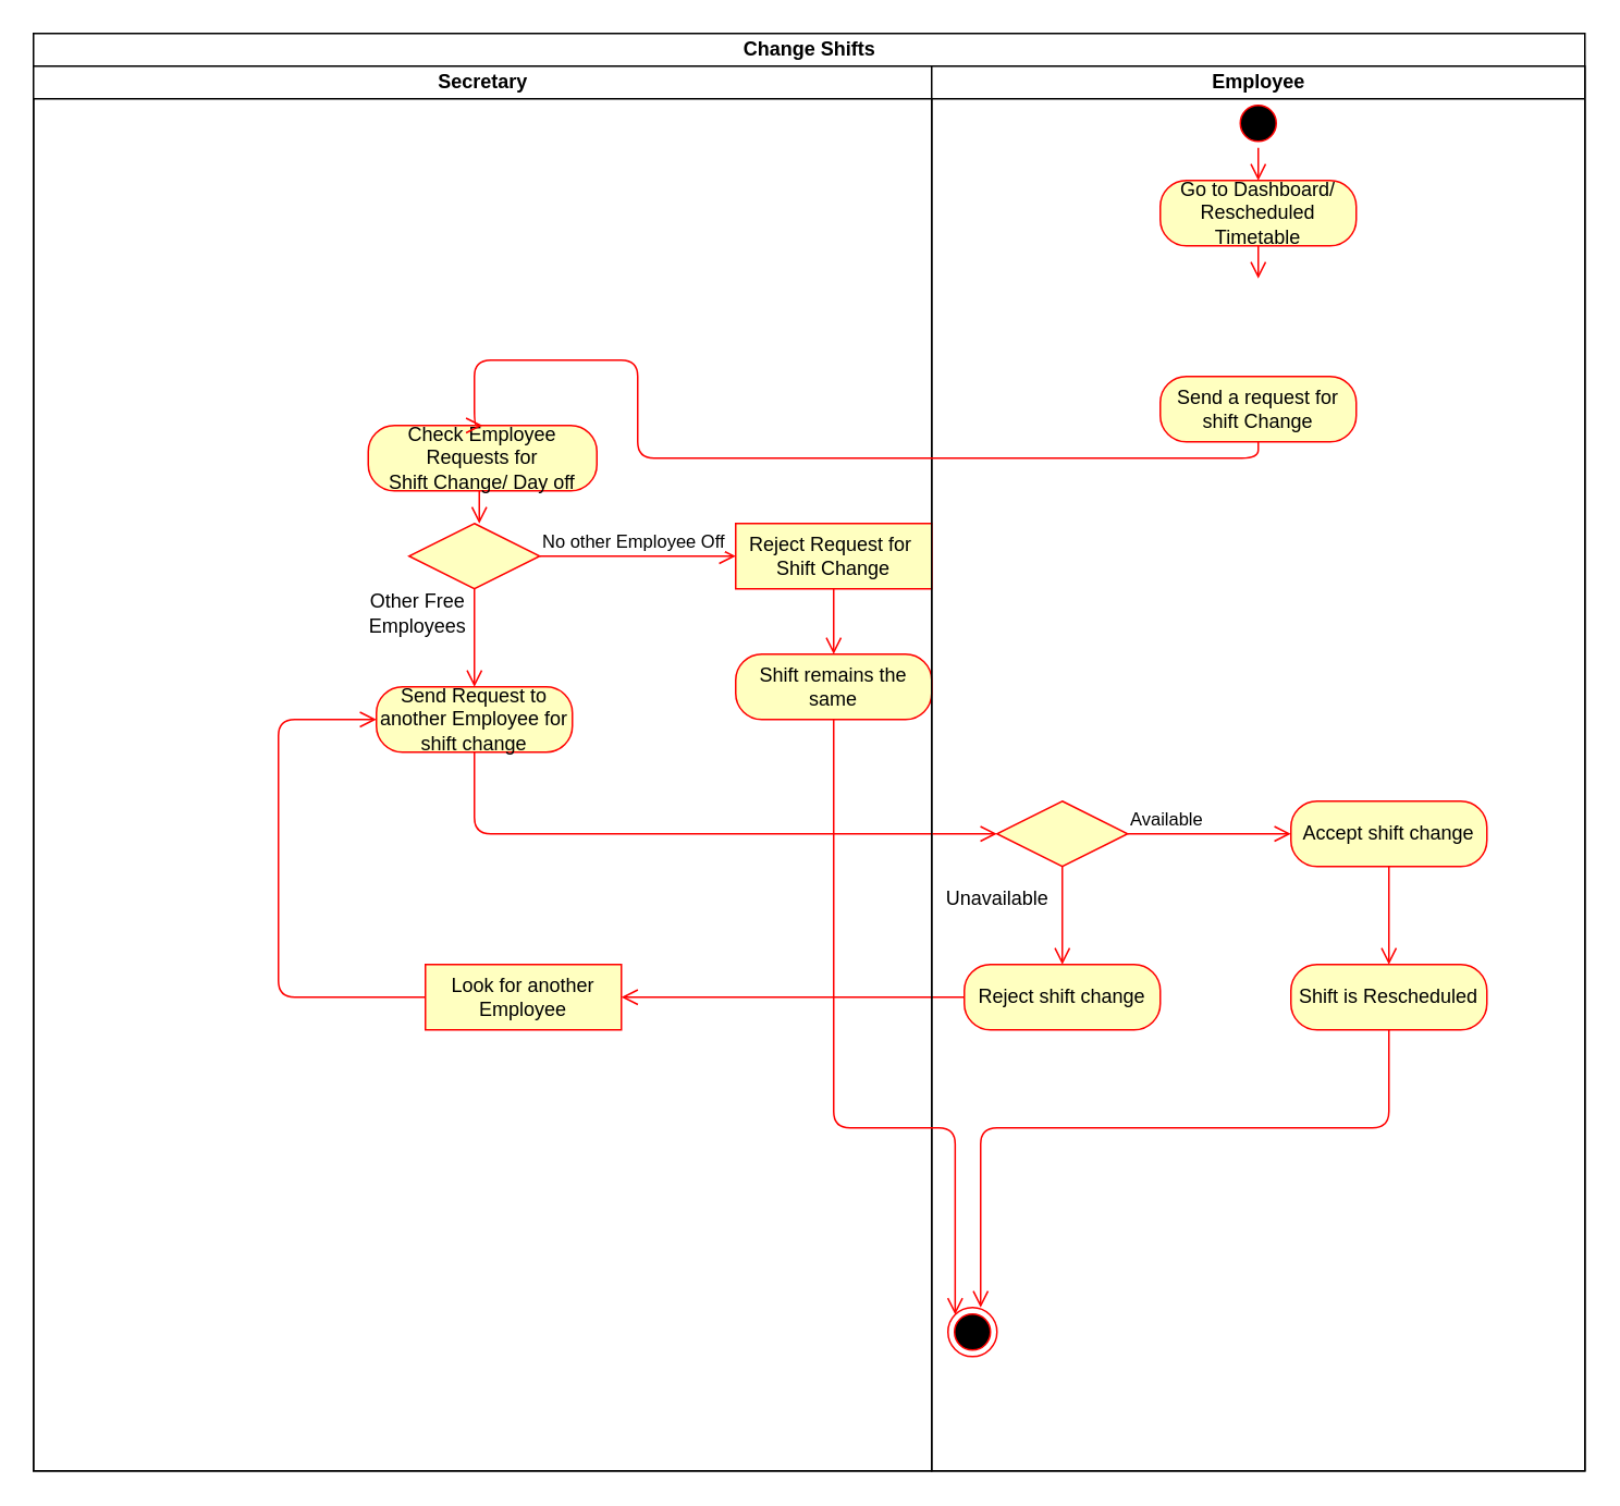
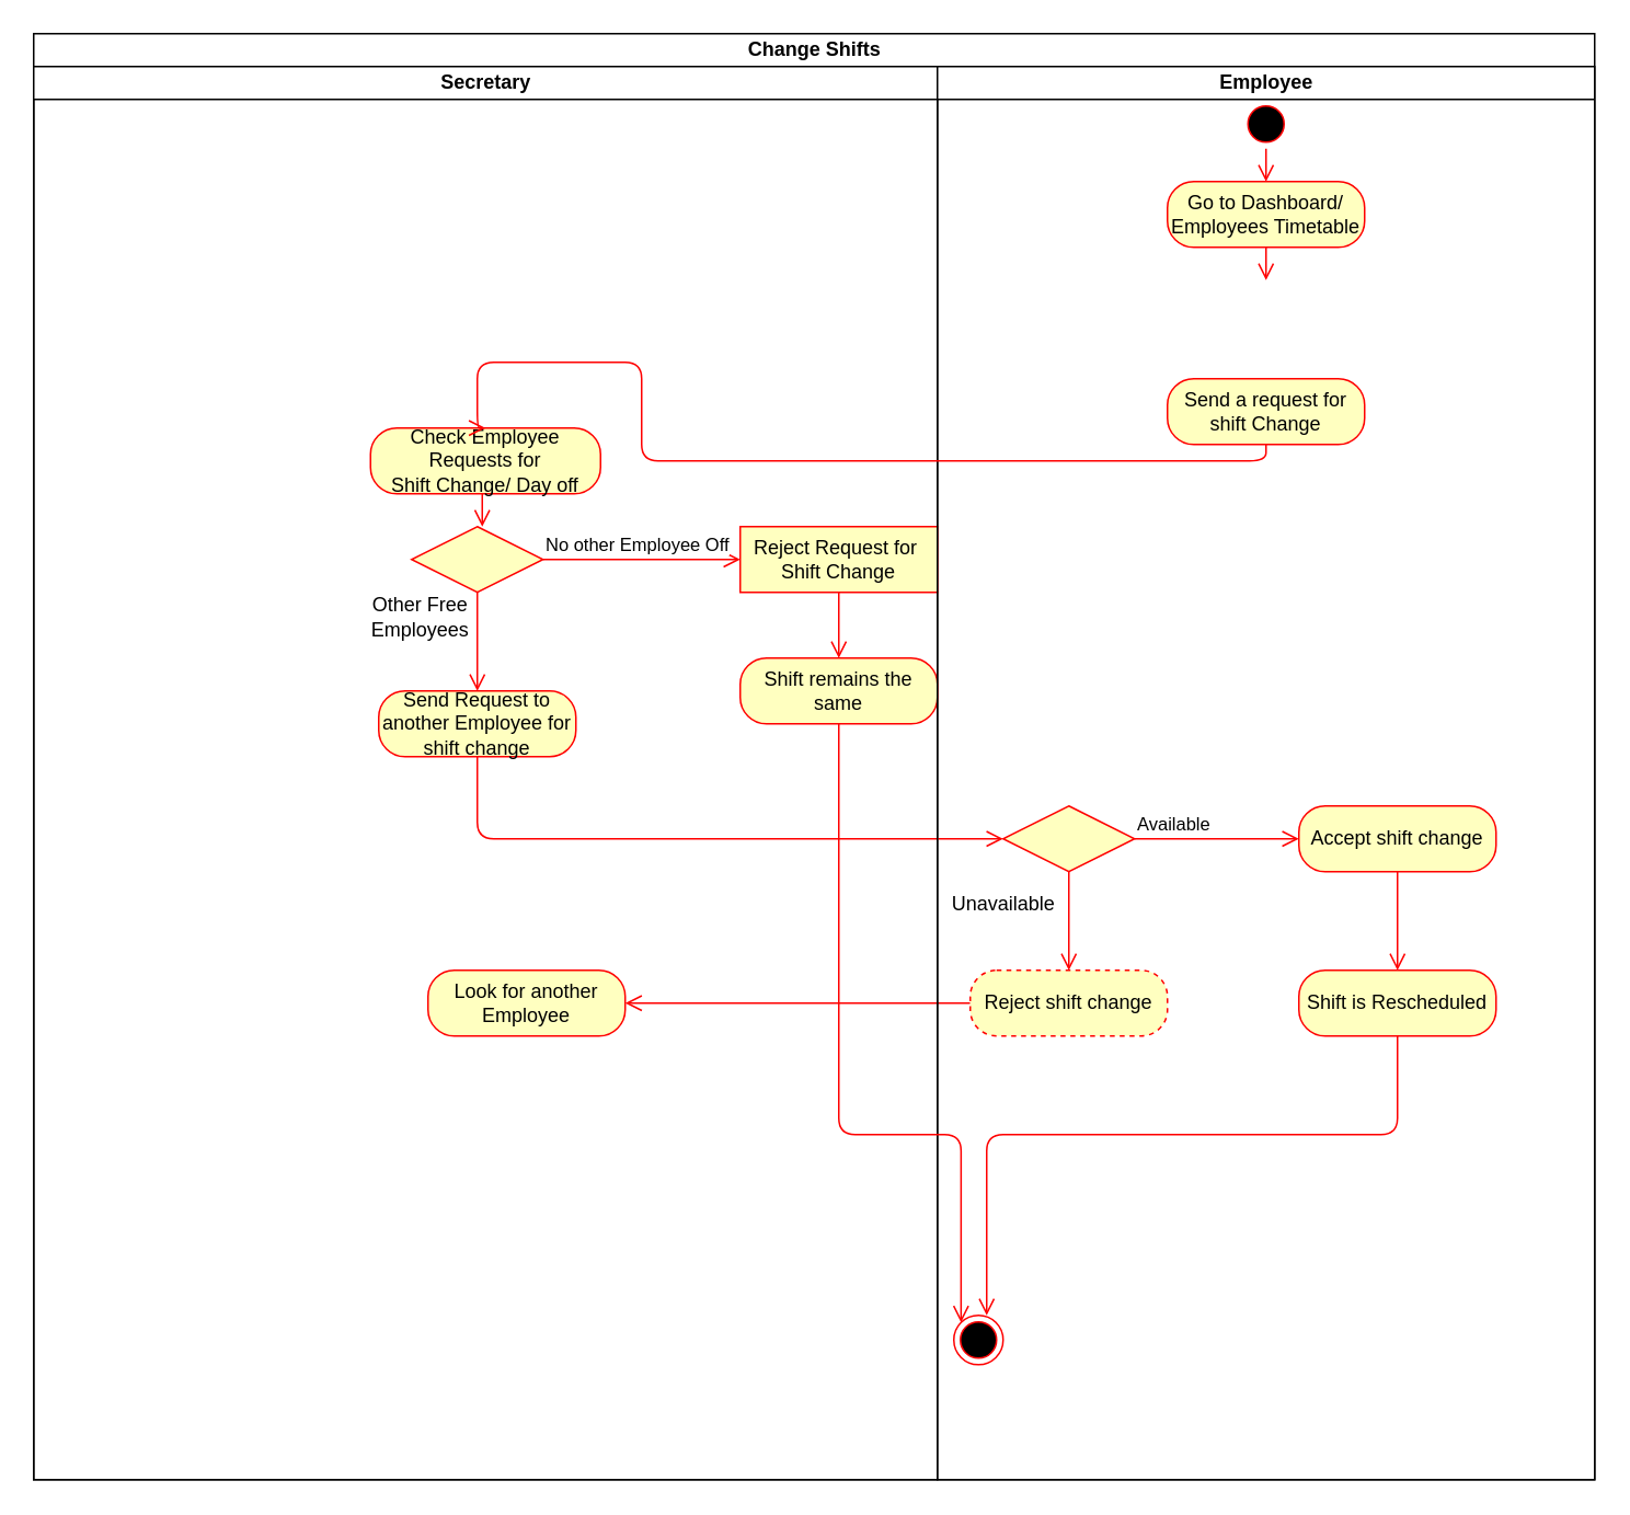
  <mxCell id="0" />
  <mxCell id="1" parent="0" />
  <mxCell id="2" value="Change Shifts" style="swimlane;html=1;childLayout=stackLayout;resizeParent=1;resizeParentMax=0;startSize=20;" parent="1" vertex="1"><mxGeometry x="20" y="20" width="950" height="880" as="geometry" /></mxCell>
  <mxCell id="3" value="" style="edgeStyle=orthogonalEdgeStyle;html=1;verticalAlign=bottom;endArrow=open;endSize=8;strokeColor=#ff0000;entryX=1;entryY=0.5;entryDx=0;entryDy=0;" parent="2" source="25" target="13" edge="1"><mxGeometry relative="1" as="geometry"><mxPoint x="430" y="430" as="targetPoint" /></mxGeometry></mxCell>
  <mxCell id="4" value="Secretary" style="swimlane;html=1;startSize=20;" parent="2" vertex="1"><mxGeometry y="20" width="550" height="860" as="geometry" /></mxCell>
  <mxCell id="5" value="" style="edgeStyle=orthogonalEdgeStyle;html=1;verticalAlign=bottom;endArrow=open;endSize=8;strokeColor=#ff0000;exitX=0.5;exitY=1;exitDx=0;exitDy=0;" parent="4" source="12" edge="1"><mxGeometry relative="1" as="geometry"><mxPoint x="273" y="280" as="targetPoint" /><mxPoint x="280" y="290" as="sourcePoint" /><Array as="points"><mxPoint x="273" y="230" /></Array></mxGeometry></mxCell>
- <mxCell id="6" value="" style="edgeStyle=orthogonalEdgeStyle;html=1;verticalAlign=bottom;endArrow=open;endSize=8;strokeColor=#ff0000;entryX=0;entryY=0.5;entryDx=0;entryDy=0;" parent="4" source="13" target="11" edge="1"><mxGeometry relative="1" as="geometry"><mxPoint x="160" y="400" as="targetPoint" /><Array as="points"><mxPoint x="150" y="570" /><mxPoint x="150" y="400" /></Array></mxGeometry></mxCell>
  <mxCell id="7" value="Other Free&lt;br&gt;Employees" style="text;html=1;align=center;verticalAlign=middle;resizable=0;points=[];autosize=1;" parent="4" vertex="1"><mxGeometry x="200" y="320" width="70" height="30" as="geometry" /></mxCell>
  <mxCell id="8" value="" style="rhombus;whiteSpace=wrap;html=1;fillColor=#ffffc0;strokeColor=#ff0000;" parent="4" vertex="1"><mxGeometry x="230" y="280" width="80" height="40" as="geometry" /></mxCell>
  <mxCell id="9" value="No other Employee Off" style="edgeStyle=orthogonalEdgeStyle;html=1;align=left;verticalAlign=bottom;endArrow=open;endSize=8;strokeColor=#ff0000;" parent="4" source="8" edge="1"><mxGeometry x="-1" relative="1" as="geometry"><mxPoint x="430" y="300" as="targetPoint" /></mxGeometry></mxCell>
  <mxCell id="10" value="" style="edgeStyle=orthogonalEdgeStyle;html=1;align=left;verticalAlign=top;endArrow=open;endSize=8;strokeColor=#ff0000;" parent="4" source="8" edge="1"><mxGeometry x="-1" relative="1" as="geometry"><mxPoint x="270" y="380" as="targetPoint" /></mxGeometry></mxCell>
  <mxCell id="11" value="Send Request to another Employee for shift change" style="rounded=1;whiteSpace=wrap;html=1;arcSize=40;fontColor=#000000;fillColor=#ffffc0;strokeColor=#ff0000;" parent="4" vertex="1"><mxGeometry x="210" y="380" width="120" height="40" as="geometry" /></mxCell>
  <mxCell id="12" value="Check Employee Requests for &lt;br&gt;Shift Change/ Day off" style="rounded=1;whiteSpace=wrap;html=1;arcSize=40;fontColor=#000000;fillColor=#ffffc0;strokeColor=#ff0000;" parent="4" vertex="1"><mxGeometry x="205" y="220" width="140" height="40" as="geometry" /></mxCell>
- <mxCell id="13" value="Look for another Employee" style="whiteSpace=wrap;html=1;arcSize=40;fontColor=#000000;fillColor=#ffffc0;strokeColor=#ff0000;rounded=0;" parent="4" vertex="1"><mxGeometry x="240" y="550" width="120" height="40" as="geometry" /></mxCell>
+ <mxCell id="13" value="Look for another Employee" style="rounded=1;whiteSpace=wrap;html=1;arcSize=40;fontColor=#000000;fillColor=#ffffc0;strokeColor=#ff0000;" parent="4" vertex="1"><mxGeometry x="240" y="550" width="120" height="40" as="geometry" /></mxCell>
  <mxCell id="14" value="Shift remains the same" style="rounded=1;whiteSpace=wrap;html=1;arcSize=40;fontColor=#000000;fillColor=#ffffc0;strokeColor=#ff0000;" parent="4" vertex="1"><mxGeometry x="430" y="360" width="120" height="40" as="geometry" /></mxCell>
  <mxCell id="15" value="Reject Request for&amp;nbsp;&lt;br&gt;Shift Change" style="whiteSpace=wrap;html=1;arcSize=40;fontColor=#000000;fillColor=#ffffc0;strokeColor=#ff0000;rounded=0;" parent="4" vertex="1"><mxGeometry x="430" y="280" width="120" height="40" as="geometry" /></mxCell>
  <mxCell id="16" value="" style="edgeStyle=orthogonalEdgeStyle;html=1;verticalAlign=bottom;endArrow=open;endSize=8;strokeColor=#ff0000;entryX=0;entryY=0.5;entryDx=0;entryDy=0;exitX=0.5;exitY=1;exitDx=0;exitDy=0;" parent="2" source="11" target="23" edge="1"><mxGeometry relative="1" as="geometry"><mxPoint x="270" y="500" as="targetPoint" /></mxGeometry></mxCell>
  <mxCell id="17" value="" style="edgeStyle=orthogonalEdgeStyle;html=1;verticalAlign=bottom;endArrow=open;endSize=8;strokeColor=#ff0000;" parent="2" source="15" edge="1"><mxGeometry relative="1" as="geometry"><mxPoint x="490" y="380" as="targetPoint" /><Array as="points"><mxPoint x="490" y="370" /><mxPoint x="490" y="370" /></Array></mxGeometry></mxCell>
  <mxCell id="18" value="Employee" style="swimlane;html=1;startSize=20;" parent="2" vertex="1"><mxGeometry x="550" y="20" width="400" height="860" as="geometry" /></mxCell>
  <mxCell id="19" value="" style="edgeStyle=orthogonalEdgeStyle;html=1;align=left;verticalAlign=top;endArrow=open;endSize=8;strokeColor=#ff0000;entryX=0.5;entryY=0;entryDx=0;entryDy=0;" parent="18" source="23" target="25" edge="1"><mxGeometry x="-1" y="30" relative="1" as="geometry"><mxPoint x="70" y="400" as="targetPoint" /><mxPoint as="offset" /></mxGeometry></mxCell>
  <mxCell id="20" value="Available" style="edgeStyle=orthogonalEdgeStyle;html=1;align=left;verticalAlign=bottom;endArrow=open;endSize=8;strokeColor=#ff0000;" parent="18" source="23" target="29" edge="1"><mxGeometry x="-1" relative="1" as="geometry"><mxPoint x="200" y="330" as="targetPoint" /></mxGeometry></mxCell>
  <mxCell id="21" value="" style="ellipse;html=1;shape=endState;fillColor=#000000;strokeColor=#ff0000;" parent="18" vertex="1"><mxGeometry x="10" y="760" width="30" height="30" as="geometry" /></mxCell>
  <mxCell id="22" value="Unavailable" style="text;html=1;align=center;verticalAlign=middle;resizable=0;points=[];autosize=1;" parent="18" vertex="1"><mxGeometry y="500" width="80" height="20" as="geometry" /></mxCell>
  <mxCell id="23" value="" style="rhombus;whiteSpace=wrap;html=1;fillColor=#ffffc0;strokeColor=#ff0000;" parent="18" vertex="1"><mxGeometry x="40" y="450" width="80" height="40" as="geometry" /></mxCell>
  <mxCell id="24" value="" style="edgeStyle=orthogonalEdgeStyle;html=1;verticalAlign=bottom;endArrow=open;endSize=8;strokeColor=#ff0000;exitX=0.5;exitY=1;exitDx=0;exitDy=0;entryX=0.5;entryY=0;entryDx=0;entryDy=0;" parent="18" source="29" target="30" edge="1"><mxGeometry relative="1" as="geometry"><mxPoint x="250" y="380" as="targetPoint" /><mxPoint x="260" y="560" as="sourcePoint" /></mxGeometry></mxCell>
- <mxCell id="25" value="Reject shift change" style="rounded=1;whiteSpace=wrap;html=1;arcSize=40;fontColor=#000000;fillColor=#ffffc0;strokeColor=#ff0000;" parent="18" vertex="1"><mxGeometry x="20" y="550" width="120" height="40" as="geometry" /></mxCell>
+ <mxCell id="25" value="Reject shift change" style="rounded=1;whiteSpace=wrap;html=1;arcSize=40;fontColor=#000000;fillColor=#ffffc0;strokeColor=#ff0000;dashed=1;" parent="18" vertex="1"><mxGeometry x="20" y="550" width="120" height="40" as="geometry" /></mxCell>
  <mxCell id="26" value="" style="ellipse;html=1;shape=startState;fillColor=#000000;strokeColor=#ff0000;" parent="18" vertex="1"><mxGeometry x="185" y="20" width="30" height="30" as="geometry" /></mxCell>
- <mxCell id="27" value="Go to Dashboard/ Rescheduled Timetable" style="rounded=1;whiteSpace=wrap;html=1;arcSize=40;fontColor=#000000;fillColor=#ffffc0;strokeColor=#ff0000;" parent="18" vertex="1"><mxGeometry x="140" y="70" width="120" height="40" as="geometry" /></mxCell>
+ <mxCell id="27" value="Go to Dashboard/ Employees Timetable" style="rounded=1;whiteSpace=wrap;html=1;arcSize=40;fontColor=#000000;fillColor=#ffffc0;strokeColor=#ff0000;" parent="18" vertex="1"><mxGeometry x="140" y="70" width="120" height="40" as="geometry" /></mxCell>
  <mxCell id="28" value="Send a request for shift Change" style="rounded=1;whiteSpace=wrap;html=1;arcSize=40;fontColor=#000000;fillColor=#ffffc0;strokeColor=#ff0000;" parent="18" vertex="1"><mxGeometry x="140" y="190" width="120" height="40" as="geometry" /></mxCell>
  <mxCell id="29" value="Accept shift change" style="rounded=1;whiteSpace=wrap;html=1;arcSize=40;fontColor=#000000;fillColor=#ffffc0;strokeColor=#ff0000;" parent="18" vertex="1"><mxGeometry x="220" y="450" width="120" height="40" as="geometry" /></mxCell>
  <mxCell id="30" value="Shift is Rescheduled" style="rounded=1;whiteSpace=wrap;html=1;arcSize=40;fontColor=#000000;fillColor=#ffffc0;strokeColor=#ff0000;" parent="18" vertex="1"><mxGeometry x="220" y="550" width="120" height="40" as="geometry" /></mxCell>
  <mxCell id="31" value="" style="edgeStyle=orthogonalEdgeStyle;html=1;verticalAlign=bottom;endArrow=open;endSize=8;strokeColor=#ff0000;" parent="18" source="30" edge="1"><mxGeometry relative="1" as="geometry"><mxPoint x="30" y="760" as="targetPoint" /><Array as="points"><mxPoint x="280" y="650" /><mxPoint x="30" y="650" /><mxPoint x="30" y="760" /></Array></mxGeometry></mxCell>
  <mxCell id="32" value="" style="edgeStyle=orthogonalEdgeStyle;html=1;verticalAlign=bottom;endArrow=open;endSize=8;strokeColor=#ff0000;entryX=0;entryY=0;entryDx=0;entryDy=0;" parent="2" source="14" edge="1" target="21"><mxGeometry relative="1" as="geometry"><mxPoint x="550" y="780" as="targetPoint" /><Array as="points"><mxPoint x="490" y="670" /><mxPoint x="564" y="670" /></Array></mxGeometry></mxCell>
  <mxCell id="33" value="" style="edgeStyle=orthogonalEdgeStyle;html=1;verticalAlign=bottom;endArrow=open;endSize=8;strokeColor=#ff0000;exitX=0.5;exitY=1;exitDx=0;exitDy=0;" parent="2" source="26" edge="1"><mxGeometry relative="1" as="geometry"><mxPoint x="750" y="90" as="targetPoint" /><mxPoint x="266" y="80" as="sourcePoint" /><Array as="points"><mxPoint x="750" y="90" /><mxPoint x="750" y="90" /></Array></mxGeometry></mxCell>
  <mxCell id="34" value="" style="edgeStyle=orthogonalEdgeStyle;html=1;verticalAlign=bottom;endArrow=open;endSize=8;strokeColor=#ff0000;exitX=0.5;exitY=1;exitDx=0;exitDy=0;" parent="2" source="27" edge="1"><mxGeometry relative="1" as="geometry"><mxPoint x="750" y="150" as="targetPoint" /><mxPoint x="270" y="170" as="sourcePoint" /><Array as="points"><mxPoint x="750" y="140" /><mxPoint x="750" y="140" /></Array></mxGeometry></mxCell>
  <mxCell id="35" value="" style="edgeStyle=orthogonalEdgeStyle;html=1;verticalAlign=bottom;endArrow=open;endSize=8;strokeColor=#ff0000;exitX=0.5;exitY=1;exitDx=0;exitDy=0;entryX=0.5;entryY=0;entryDx=0;entryDy=0;" parent="2" source="28" target="12" edge="1"><mxGeometry relative="1" as="geometry"><mxPoint x="270" y="220" as="targetPoint" /><mxPoint x="750" y="250" as="sourcePoint" /><Array as="points"><mxPoint x="750" y="260" /><mxPoint x="370" y="260" /><mxPoint x="370" y="200" /><mxPoint x="270" y="200" /></Array></mxGeometry></mxCell>
